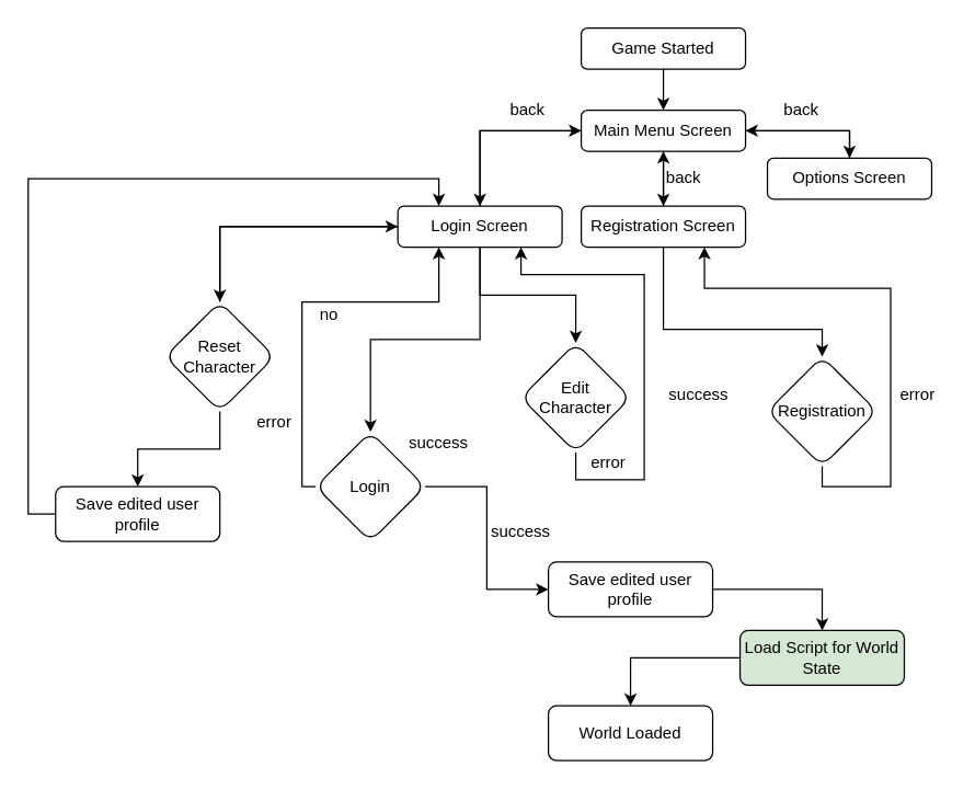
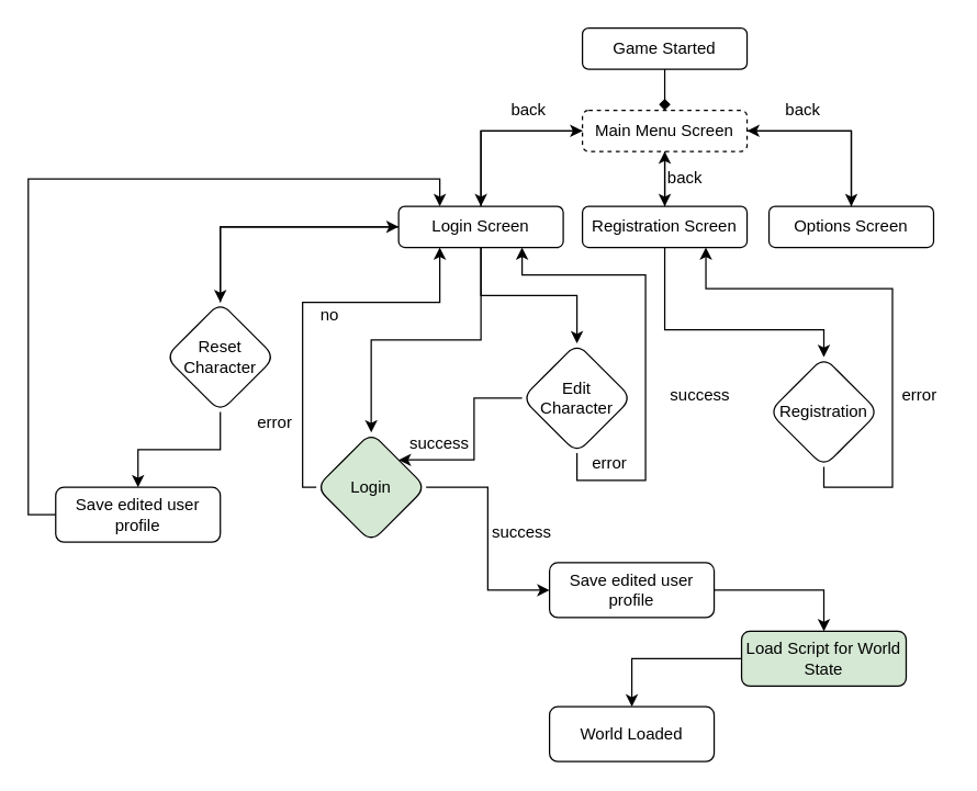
  <mxCell id="0" />
  <mxCell id="1" parent="0" />
- <mxCell id="2" style="edgeStyle=orthogonalEdgeStyle;rounded=0;orthogonalLoop=1;jettySize=auto;html=1;" edge="1" parent="1" source="3" target="7"><mxGeometry relative="1" as="geometry"><mxPoint x="484" y="80" as="targetPoint" /></mxGeometry></mxCell>
+ <mxCell id="2" style="edgeStyle=orthogonalEdgeStyle;rounded=0;orthogonalLoop=1;jettySize=auto;html=1;endArrow=diamond;" edge="1" parent="1" source="3" target="7"><mxGeometry relative="1" as="geometry"><mxPoint x="484" y="80" as="targetPoint" /></mxGeometry></mxCell>
  <mxCell id="3" value="Game Started" style="rounded=1;whiteSpace=wrap;html=1;" vertex="1" parent="1"><mxGeometry x="424" y="20" width="120" height="30" as="geometry" /></mxCell>
  <mxCell id="4" style="edgeStyle=orthogonalEdgeStyle;rounded=0;orthogonalLoop=1;jettySize=auto;html=1;" edge="1" parent="1" source="7" target="9"><mxGeometry relative="1" as="geometry"><mxPoint x="484" y="140" as="targetPoint" /></mxGeometry></mxCell>
  <mxCell id="5" style="edgeStyle=orthogonalEdgeStyle;rounded=0;orthogonalLoop=1;jettySize=auto;html=1;" edge="1" parent="1" source="7" target="12"><mxGeometry relative="1" as="geometry"><mxPoint x="484" y="150" as="targetPoint" /></mxGeometry></mxCell>
  <mxCell id="6" style="edgeStyle=orthogonalEdgeStyle;rounded=0;orthogonalLoop=1;jettySize=auto;html=1;" edge="1" parent="1" source="7" target="17"><mxGeometry relative="1" as="geometry"><mxPoint x="350" y="150" as="targetPoint" /></mxGeometry></mxCell>
- <mxCell id="7" value="Main Menu Screen" style="rounded=1;whiteSpace=wrap;html=1;" vertex="1" parent="1"><mxGeometry x="424" y="80" width="120" height="30" as="geometry" /></mxCell>
+ <mxCell id="7" value="Main Menu Screen" style="rounded=1;whiteSpace=wrap;html=1;dashed=1;" vertex="1" parent="1"><mxGeometry x="424" y="80" width="120" height="30" as="geometry" /></mxCell>
  <mxCell id="8" style="edgeStyle=orthogonalEdgeStyle;rounded=0;orthogonalLoop=1;jettySize=auto;html=1;entryX=1;entryY=0.5;entryDx=0;entryDy=0;" edge="1" parent="1" source="9" target="7"><mxGeometry relative="1" as="geometry"><Array as="points"><mxPoint x="620" y="95" /></Array></mxGeometry></mxCell>
- <mxCell id="9" value="Options Screen" style="rounded=1;whiteSpace=wrap;html=1;" vertex="1" parent="1"><mxGeometry x="560" y="115" width="120" height="30" as="geometry" /></mxCell>
+ <mxCell id="9" value="Options Screen" style="rounded=1;whiteSpace=wrap;html=1;" vertex="1" parent="1"><mxGeometry x="560" y="150" width="120" height="30" as="geometry" /></mxCell>
  <mxCell id="10" value="" style="edgeStyle=orthogonalEdgeStyle;rounded=0;orthogonalLoop=1;jettySize=auto;html=1;" edge="1" parent="1" source="12" target="22"><mxGeometry relative="1" as="geometry"><Array as="points"><mxPoint x="484" y="240" /><mxPoint x="600" y="240" /></Array></mxGeometry></mxCell>
  <mxCell id="11" style="edgeStyle=orthogonalEdgeStyle;rounded=0;orthogonalLoop=1;jettySize=auto;html=1;entryX=0.5;entryY=1;entryDx=0;entryDy=0;" edge="1" parent="1" source="12" target="7"><mxGeometry relative="1" as="geometry" /></mxCell>
  <mxCell id="12" value="Registration Screen" style="rounded=1;whiteSpace=wrap;html=1;" vertex="1" parent="1"><mxGeometry x="424" y="150" width="120" height="30" as="geometry" /></mxCell>
  <mxCell id="13" value="" style="edgeStyle=orthogonalEdgeStyle;rounded=0;orthogonalLoop=1;jettySize=auto;html=1;" edge="1" parent="1" source="17" target="20"><mxGeometry relative="1" as="geometry" /></mxCell>
  <mxCell id="14" style="edgeStyle=orthogonalEdgeStyle;rounded=0;orthogonalLoop=1;jettySize=auto;html=1;entryX=0;entryY=0.5;entryDx=0;entryDy=0;" edge="1" parent="1" source="17" target="7"><mxGeometry relative="1" as="geometry"><Array as="points"><mxPoint x="350" y="95" /></Array></mxGeometry></mxCell>
  <mxCell id="15" style="edgeStyle=orthogonalEdgeStyle;rounded=0;orthogonalLoop=1;jettySize=auto;html=1;entryX=0.5;entryY=0;entryDx=0;entryDy=0;" edge="1" parent="1" source="17" target="30"><mxGeometry relative="1" as="geometry" /></mxCell>
  <mxCell id="16" value="" style="edgeStyle=orthogonalEdgeStyle;rounded=0;orthogonalLoop=1;jettySize=auto;html=1;" edge="1" parent="1" source="17" target="33"><mxGeometry relative="1" as="geometry" /></mxCell>
  <mxCell id="17" value="Login Screen" style="rounded=1;whiteSpace=wrap;html=1;" vertex="1" parent="1"><mxGeometry x="290" y="150" width="120" height="30" as="geometry" /></mxCell>
  <mxCell id="18" style="edgeStyle=orthogonalEdgeStyle;rounded=0;orthogonalLoop=1;jettySize=auto;html=1;entryX=0.25;entryY=1;entryDx=0;entryDy=0;" edge="1" parent="1" source="20" target="17"><mxGeometry relative="1" as="geometry"><Array as="points"><mxPoint x="220" y="355" /><mxPoint x="220" y="220" /><mxPoint x="320" y="220" /></Array></mxGeometry></mxCell>
  <mxCell id="19" style="edgeStyle=orthogonalEdgeStyle;rounded=0;orthogonalLoop=1;jettySize=auto;html=1;entryX=0;entryY=0.5;entryDx=0;entryDy=0;" edge="1" parent="1" source="20" target="24"><mxGeometry relative="1" as="geometry" /></mxCell>
- <mxCell id="20" value="Login" style="rhombus;whiteSpace=wrap;html=1;rounded=1;" vertex="1" parent="1"><mxGeometry x="230" y="315" width="80" height="80" as="geometry" /></mxCell>
+ <mxCell id="20" value="Login" style="rhombus;whiteSpace=wrap;html=1;rounded=1;fillColor=#d5e8d4;" vertex="1" parent="1"><mxGeometry x="230" y="315" width="80" height="80" as="geometry" /></mxCell>
  <mxCell id="21" style="edgeStyle=orthogonalEdgeStyle;rounded=0;orthogonalLoop=1;jettySize=auto;html=1;entryX=0.75;entryY=1;entryDx=0;entryDy=0;" edge="1" parent="1" source="22" target="12"><mxGeometry relative="1" as="geometry"><Array as="points"><mxPoint x="650" y="355" /><mxPoint x="650" y="210" /><mxPoint x="514" y="210" /></Array></mxGeometry></mxCell>
  <mxCell id="22" value="Registration" style="rhombus;whiteSpace=wrap;html=1;rounded=1;" vertex="1" parent="1"><mxGeometry x="560" y="260" width="80" height="80" as="geometry" /></mxCell>
  <mxCell id="23" style="edgeStyle=orthogonalEdgeStyle;rounded=0;orthogonalLoop=1;jettySize=auto;html=1;" edge="1" parent="1" source="24" target="26"><mxGeometry relative="1" as="geometry"><mxPoint x="530" y="590" as="targetPoint" /></mxGeometry></mxCell>
  <mxCell id="24" value="Save edited user profile" style="whiteSpace=wrap;html=1;rounded=1;" vertex="1" parent="1"><mxGeometry x="400" y="410" width="120" height="40" as="geometry" /></mxCell>
  <mxCell id="25" style="edgeStyle=orthogonalEdgeStyle;rounded=0;orthogonalLoop=1;jettySize=auto;html=1;" edge="1" parent="1" source="26" target="27"><mxGeometry relative="1" as="geometry"><mxPoint x="700" y="590" as="targetPoint" /></mxGeometry></mxCell>
  <mxCell id="26" value="Load Script for World State" style="rounded=1;whiteSpace=wrap;html=1;fillColor=#d5e8d4;" vertex="1" parent="1"><mxGeometry x="540" y="460" width="120" height="40" as="geometry" /></mxCell>
  <mxCell id="27" value="World Loaded" style="rounded=1;whiteSpace=wrap;html=1;" vertex="1" parent="1"><mxGeometry x="400" y="515" width="120" height="40" as="geometry" /></mxCell>
+ <mxCell id="28" style="edgeStyle=orthogonalEdgeStyle;rounded=0;orthogonalLoop=1;jettySize=auto;html=1;entryX=1;entryY=0;entryDx=0;entryDy=0;" edge="1" parent="1" source="30" target="20"><mxGeometry relative="1" as="geometry" /></mxCell>
  <mxCell id="29" style="edgeStyle=orthogonalEdgeStyle;rounded=0;orthogonalLoop=1;jettySize=auto;html=1;entryX=0.75;entryY=1;entryDx=0;entryDy=0;exitX=0.5;exitY=1;exitDx=0;exitDy=0;" edge="1" parent="1" source="30" target="17"><mxGeometry relative="1" as="geometry"><mxPoint x="460" y="340" as="sourcePoint" /><Array as="points"><mxPoint x="420" y="350" /><mxPoint x="470" y="350" /><mxPoint x="470" y="200" /><mxPoint x="380" y="200" /></Array></mxGeometry></mxCell>
  <mxCell id="30" value="&lt;div&gt;Edit &lt;br&gt;&lt;/div&gt;&lt;div&gt;Character&lt;/div&gt;" style="rhombus;whiteSpace=wrap;html=1;rounded=1;" vertex="1" parent="1"><mxGeometry x="380" y="250" width="80" height="80" as="geometry" /></mxCell>
  <mxCell id="31" style="edgeStyle=orthogonalEdgeStyle;rounded=0;orthogonalLoop=1;jettySize=auto;html=1;entryX=0;entryY=0.5;entryDx=0;entryDy=0;" edge="1" parent="1" source="33" target="17"><mxGeometry relative="1" as="geometry"><Array as="points"><mxPoint x="160" y="165" /></Array></mxGeometry></mxCell>
  <mxCell id="32" style="edgeStyle=orthogonalEdgeStyle;rounded=0;orthogonalLoop=1;jettySize=auto;html=1;entryX=0.5;entryY=0;entryDx=0;entryDy=0;" edge="1" parent="1" source="33" target="35"><mxGeometry relative="1" as="geometry" /></mxCell>
  <mxCell id="33" value="Reset Character" style="rhombus;whiteSpace=wrap;html=1;rounded=1;" vertex="1" parent="1"><mxGeometry x="120" y="220" width="80" height="80" as="geometry" /></mxCell>
  <mxCell id="34" style="edgeStyle=orthogonalEdgeStyle;rounded=0;orthogonalLoop=1;jettySize=auto;html=1;entryX=0.25;entryY=0;entryDx=0;entryDy=0;" edge="1" parent="1" source="35" target="17"><mxGeometry relative="1" as="geometry"><Array as="points"><mxPoint x="20" y="375" /><mxPoint x="20" y="130" /><mxPoint x="320" y="130" /></Array></mxGeometry></mxCell>
  <mxCell id="35" value="Save edited user profile" style="whiteSpace=wrap;html=1;rounded=1;" vertex="1" parent="1"><mxGeometry x="40" y="355" width="120" height="40" as="geometry" /></mxCell>
  <mxCell id="36" value="no" style="text;html=1;strokeColor=none;fillColor=none;align=center;verticalAlign=middle;whiteSpace=wrap;rounded=0;" vertex="1" parent="1"><mxGeometry x="225" y="220" width="30" height="20" as="geometry" /></mxCell>
  <mxCell id="37" value="back" style="text;html=1;strokeColor=none;fillColor=none;align=center;verticalAlign=middle;whiteSpace=wrap;rounded=0;" vertex="1" parent="1"><mxGeometry x="570" y="70" width="30" height="20" as="geometry" /></mxCell>
  <mxCell id="38" value="back" style="text;html=1;strokeColor=none;fillColor=none;align=center;verticalAlign=middle;whiteSpace=wrap;rounded=0;" vertex="1" parent="1"><mxGeometry x="370" y="70" width="30" height="20" as="geometry" /></mxCell>
  <mxCell id="39" value="back" style="text;html=1;strokeColor=none;fillColor=none;align=center;verticalAlign=middle;whiteSpace=wrap;rounded=0;" vertex="1" parent="1"><mxGeometry x="484" y="120" width="30" height="20" as="geometry" /></mxCell>
  <mxCell id="40" value="success" style="text;html=1;strokeColor=none;fillColor=none;align=center;verticalAlign=middle;whiteSpace=wrap;rounded=0;" vertex="1" parent="1"><mxGeometry x="480" y="280" width="60" height="15" as="geometry" /></mxCell>
  <mxCell id="41" value="success" style="text;html=1;strokeColor=none;fillColor=none;align=center;verticalAlign=middle;whiteSpace=wrap;rounded=0;" vertex="1" parent="1"><mxGeometry x="350" y="380" width="60" height="15" as="geometry" /></mxCell>
  <mxCell id="42" value="error" style="text;html=1;strokeColor=none;fillColor=none;align=center;verticalAlign=middle;whiteSpace=wrap;rounded=0;" vertex="1" parent="1"><mxGeometry x="650" y="280" width="40" height="15" as="geometry" /></mxCell>
  <mxCell id="43" value="error" style="text;html=1;strokeColor=none;fillColor=none;align=center;verticalAlign=middle;whiteSpace=wrap;rounded=0;" vertex="1" parent="1"><mxGeometry x="180" y="300" width="40" height="15" as="geometry" /></mxCell>
  <mxCell id="44" value="error" style="text;html=1;strokeColor=none;fillColor=none;align=center;verticalAlign=middle;whiteSpace=wrap;rounded=0;" vertex="1" parent="1"><mxGeometry x="424" y="330" width="40" height="15" as="geometry" /></mxCell>
  <mxCell id="45" value="success" style="text;html=1;strokeColor=none;fillColor=none;align=center;verticalAlign=middle;whiteSpace=wrap;rounded=0;" vertex="1" parent="1"><mxGeometry x="290" y="315" width="60" height="15" as="geometry" /></mxCell>
